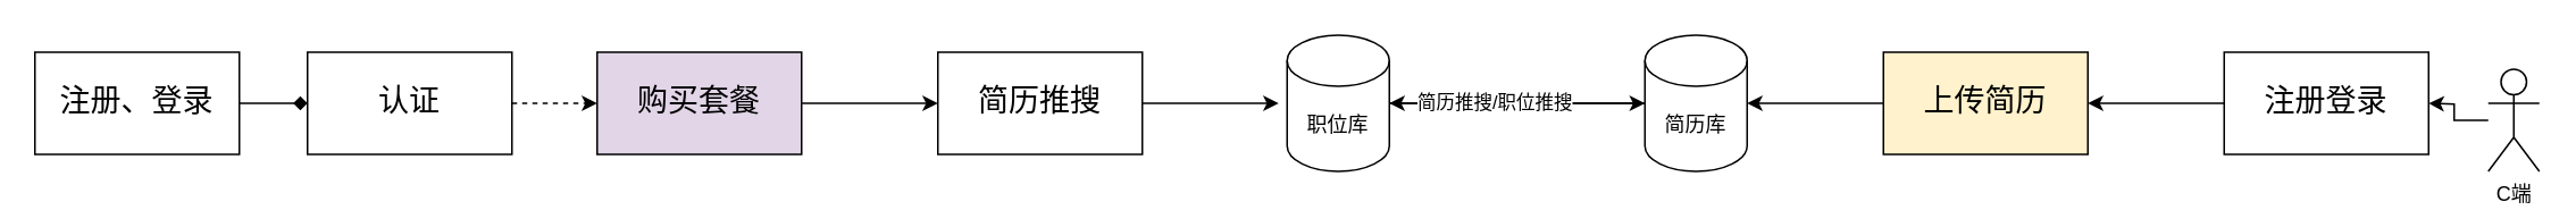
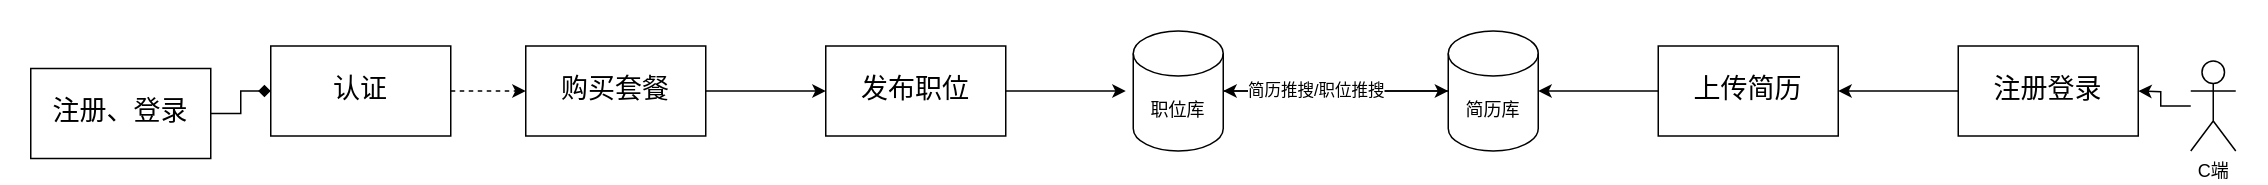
  <mxCell id="0" />
  <mxCell id="1" parent="0" />
  <mxCell id="2" value="" style="edgeStyle=orthogonalEdgeStyle;rounded=0;orthogonalLoop=1;jettySize=auto;html=1;" edge="1" parent="1" source="3"><mxGeometry relative="1" as="geometry"><mxPoint x="1425" y="60" as="targetPoint" /></mxGeometry></mxCell>
  <mxCell id="3" value="C端" style="shape=umlActor;verticalLabelPosition=bottom;verticalAlign=top;html=1;outlineConnect=0;" vertex="1" parent="1"><mxGeometry x="1460" y="40" width="30" height="60" as="geometry" /></mxCell>
  <mxCell id="4" value="" style="edgeStyle=orthogonalEdgeStyle;rounded=0;orthogonalLoop=1;jettySize=auto;html=1;endArrow=diamond;" edge="1" parent="1" source="5" target="7"><mxGeometry relative="1" as="geometry" /></mxCell>
- <mxCell id="5" value="&lt;p&gt;&lt;font style=&quot;font-size: 18px;&quot;&gt;注册、登录&lt;/font&gt;&lt;/p&gt;" style="whiteSpace=wrap;html=1;verticalAlign=top;" vertex="1" parent="1"><mxGeometry x="20" y="30" width="120" height="60" as="geometry" /></mxCell>
+ <mxCell id="5" value="&lt;p&gt;&lt;font style=&quot;font-size: 18px;&quot;&gt;注册、登录&lt;/font&gt;&lt;/p&gt;" style="whiteSpace=wrap;html=1;verticalAlign=top;" vertex="1" parent="1"><mxGeometry x="20" y="45" width="120" height="60" as="geometry" /></mxCell>
  <mxCell id="6" value="" style="edgeStyle=orthogonalEdgeStyle;rounded=0;orthogonalLoop=1;jettySize=auto;html=1;dashed=1;" edge="1" parent="1" source="7" target="9"><mxGeometry relative="1" as="geometry" /></mxCell>
  <mxCell id="7" value="&lt;p&gt;&lt;font style=&quot;font-size: 18px;&quot;&gt;认证&lt;/font&gt;&lt;/p&gt;" style="whiteSpace=wrap;html=1;verticalAlign=top;" vertex="1" parent="1"><mxGeometry x="180" y="30" width="120" height="60" as="geometry" /></mxCell>
  <mxCell id="8" value="" style="edgeStyle=orthogonalEdgeStyle;rounded=0;orthogonalLoop=1;jettySize=auto;html=1;" edge="1" parent="1" source="9" target="15"><mxGeometry relative="1" as="geometry" /></mxCell>
- <mxCell id="9" value="&lt;p&gt;&lt;span style=&quot;font-size: 18px;&quot;&gt;购买套餐&lt;/span&gt;&lt;/p&gt;" style="whiteSpace=wrap;html=1;verticalAlign=top;fillColor=#e1d5e7;" vertex="1" parent="1"><mxGeometry x="350" y="30" width="120" height="60" as="geometry" /></mxCell>
+ <mxCell id="9" value="&lt;p&gt;&lt;span style=&quot;font-size: 18px;&quot;&gt;购买套餐&lt;/span&gt;&lt;/p&gt;" style="whiteSpace=wrap;html=1;verticalAlign=top;" vertex="1" parent="1"><mxGeometry x="350" y="30" width="120" height="60" as="geometry" /></mxCell>
  <mxCell id="10" value="" style="edgeStyle=orthogonalEdgeStyle;rounded=0;orthogonalLoop=1;jettySize=auto;html=1;" edge="1" parent="1" source="11"><mxGeometry relative="1" as="geometry"><mxPoint x="1225" y="60" as="targetPoint" /></mxGeometry></mxCell>
  <mxCell id="11" value="&lt;p&gt;&lt;span style=&quot;font-size: 18px;&quot;&gt;注册登录&lt;/span&gt;&lt;/p&gt;" style="whiteSpace=wrap;html=1;verticalAlign=top;" vertex="1" parent="1"><mxGeometry x="1305" y="30" width="120" height="60" as="geometry" /></mxCell>
  <mxCell id="12" value="" style="edgeStyle=orthogonalEdgeStyle;rounded=0;orthogonalLoop=1;jettySize=auto;html=1;" edge="1" parent="1" source="13"><mxGeometry relative="1" as="geometry"><mxPoint x="1025" y="60" as="targetPoint" /></mxGeometry></mxCell>
- <mxCell id="13" value="&lt;p&gt;&lt;span style=&quot;font-size: 18px;&quot;&gt;上传简历&lt;/span&gt;&lt;/p&gt;" style="whiteSpace=wrap;html=1;verticalAlign=top;fillColor=#fff2cc;" vertex="1" parent="1"><mxGeometry x="1105" y="30" width="120" height="60" as="geometry" /></mxCell>
+ <mxCell id="13" value="&lt;p&gt;&lt;span style=&quot;font-size: 18px;&quot;&gt;上传简历&lt;/span&gt;&lt;/p&gt;" style="whiteSpace=wrap;html=1;verticalAlign=top;" vertex="1" parent="1"><mxGeometry x="1105" y="30" width="120" height="60" as="geometry" /></mxCell>
  <mxCell id="14" value="" style="edgeStyle=orthogonalEdgeStyle;rounded=0;orthogonalLoop=1;jettySize=auto;html=1;" edge="1" parent="1" source="15"><mxGeometry relative="1" as="geometry"><mxPoint x="750" y="60" as="targetPoint" /></mxGeometry></mxCell>
- <mxCell id="15" value="&lt;p&gt;&lt;span style=&quot;font-size: 18px;&quot;&gt;简历推搜&lt;/span&gt;&lt;/p&gt;" style="whiteSpace=wrap;html=1;verticalAlign=top;" vertex="1" parent="1"><mxGeometry x="550" y="30" width="120" height="60" as="geometry" /></mxCell>
+ <mxCell id="15" value="&lt;p&gt;&lt;span style=&quot;font-size: 18px;&quot;&gt;发布职位&lt;/span&gt;&lt;/p&gt;" style="whiteSpace=wrap;html=1;verticalAlign=top;" vertex="1" parent="1"><mxGeometry x="550" y="30" width="120" height="60" as="geometry" /></mxCell>
  <mxCell id="16" value="" style="edgeStyle=orthogonalEdgeStyle;rounded=0;orthogonalLoop=1;jettySize=auto;html=1;" edge="1" parent="1" source="17" target="20"><mxGeometry relative="1" as="geometry" /></mxCell>
  <mxCell id="17" value="职位库" style="shape=cylinder3;whiteSpace=wrap;html=1;boundedLbl=1;backgroundOutline=1;size=15;" vertex="1" parent="1"><mxGeometry x="755" y="20" width="60" height="80" as="geometry" /></mxCell>
  <mxCell id="18" value="" style="edgeStyle=orthogonalEdgeStyle;rounded=0;orthogonalLoop=1;jettySize=auto;html=1;" edge="1" parent="1" source="20" target="17"><mxGeometry relative="1" as="geometry" /></mxCell>
  <mxCell id="19" value="简历推搜/职位推搜" style="edgeLabel;html=1;align=center;verticalAlign=middle;resizable=0;points=[];" vertex="1" connectable="0" parent="18"><mxGeometry x="0.186" y="-1" relative="1" as="geometry"><mxPoint as="offset" /></mxGeometry></mxCell>
  <mxCell id="20" value="简历库" style="shape=cylinder3;whiteSpace=wrap;html=1;boundedLbl=1;backgroundOutline=1;size=15;" vertex="1" parent="1"><mxGeometry x="965" y="20" width="60" height="80" as="geometry" /></mxCell>
